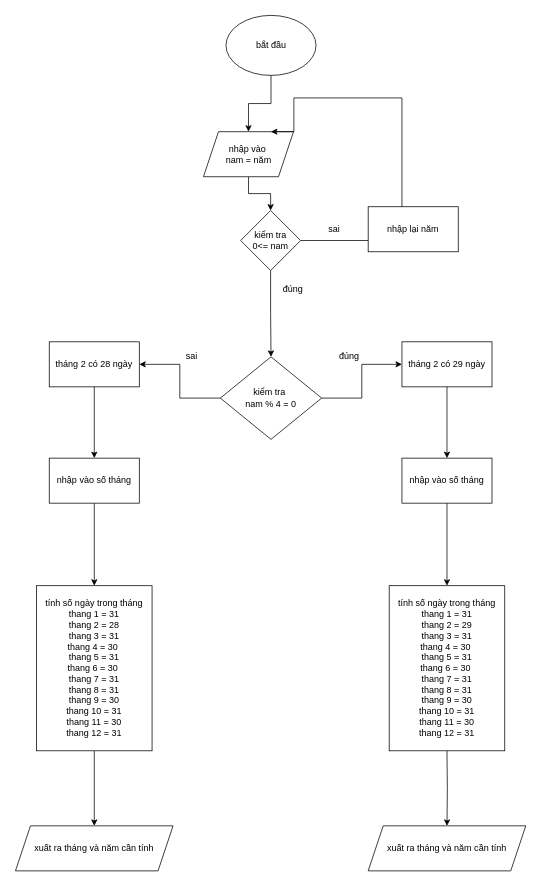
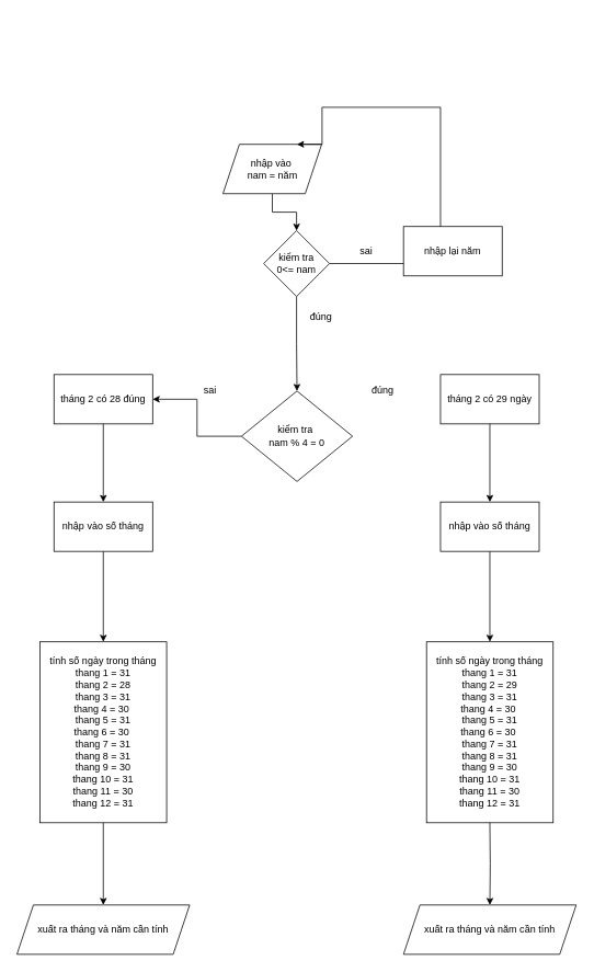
  <mxCell id="0" />
  <mxCell id="1" parent="0" />
- <mxCell id="2" style="edgeStyle=orthogonalEdgeStyle;rounded=0;orthogonalLoop=1;jettySize=auto;html=1;entryX=0.5;entryY=0;entryDx=0;entryDy=0;" edge="1" parent="1" source="3" target="5"><mxGeometry relative="1" as="geometry" /></mxCell>
- <mxCell id="3" value="bắt đầu" style="ellipse;whiteSpace=wrap;html=1;" vertex="1" parent="1"><mxGeometry x="300.5" y="20" width="120" height="80" as="geometry" /></mxCell>
  <mxCell id="4" style="edgeStyle=orthogonalEdgeStyle;rounded=0;orthogonalLoop=1;jettySize=auto;html=1;entryX=0.5;entryY=0;entryDx=0;entryDy=0;" edge="1" parent="1" source="5" target="27"><mxGeometry relative="1" as="geometry" /></mxCell>
  <mxCell id="5" value="nhập vào&amp;nbsp;&lt;br&gt;nam = năm" style="shape=parallelogram;perimeter=parallelogramPerimeter;whiteSpace=wrap;html=1;fixedSize=1;" vertex="1" parent="1"><mxGeometry x="270.5" y="175" width="120" height="60" as="geometry" /></mxCell>
  <mxCell id="6" style="edgeStyle=orthogonalEdgeStyle;rounded=0;orthogonalLoop=1;jettySize=auto;html=1;entryX=1;entryY=0.5;entryDx=0;entryDy=0;" edge="1" parent="1" source="8" target="9"><mxGeometry relative="1" as="geometry" /></mxCell>
- <mxCell id="7" style="edgeStyle=orthogonalEdgeStyle;rounded=0;orthogonalLoop=1;jettySize=auto;html=1;entryX=0;entryY=0.5;entryDx=0;entryDy=0;" edge="1" parent="1" source="8" target="10"><mxGeometry relative="1" as="geometry" /></mxCell>
  <mxCell id="8" value="kiểm tra&amp;nbsp;&lt;br&gt;nam % 4 = 0" style="rhombus;whiteSpace=wrap;html=1;" vertex="1" parent="1"><mxGeometry x="293" y="475" width="135" height="110" as="geometry" /></mxCell>
- <mxCell id="9" value="tháng 2 có 28 ngày" style="rounded=0;whiteSpace=wrap;html=1;" vertex="1" parent="1"><mxGeometry x="65" y="455" width="120" height="60" as="geometry" /></mxCell>
+ <mxCell id="9" value="tháng 2 có 28 đúng" style="rounded=0;whiteSpace=wrap;html=1;" vertex="1" parent="1"><mxGeometry x="65" y="455" width="120" height="60" as="geometry" /></mxCell>
  <mxCell id="10" value="tháng 2 có 29 ngày" style="rounded=0;whiteSpace=wrap;html=1;" vertex="1" parent="1"><mxGeometry x="535" y="455" width="120" height="60" as="geometry" /></mxCell>
  <mxCell id="11" value="sai" style="text;html=1;strokeColor=none;fillColor=none;align=center;verticalAlign=middle;whiteSpace=wrap;rounded=0;" vertex="1" parent="1"><mxGeometry x="225" y="460" width="60" height="30" as="geometry" /></mxCell>
  <mxCell id="12" value="đúng" style="text;html=1;strokeColor=none;fillColor=none;align=center;verticalAlign=middle;whiteSpace=wrap;rounded=0;" vertex="1" parent="1"><mxGeometry x="435" y="460" width="60" height="30" as="geometry" /></mxCell>
  <mxCell id="13" style="edgeStyle=orthogonalEdgeStyle;rounded=0;orthogonalLoop=1;jettySize=auto;html=1;entryX=0.5;entryY=0;entryDx=0;entryDy=0;" edge="1" parent="1" source="14" target="17"><mxGeometry relative="1" as="geometry"><mxPoint x="361" y="740" as="targetPoint" /></mxGeometry></mxCell>
  <mxCell id="14" value="nhập vào số tháng" style="rounded=0;whiteSpace=wrap;html=1;" vertex="1" parent="1"><mxGeometry x="65" y="610" width="120" height="60" as="geometry" /></mxCell>
  <mxCell id="15" value="" style="endArrow=classic;html=1;rounded=0;entryX=0.5;entryY=0;entryDx=0;entryDy=0;exitX=0.5;exitY=1;exitDx=0;exitDy=0;" edge="1" parent="1" source="9" target="14"><mxGeometry width="50" height="50" relative="1" as="geometry"><mxPoint x="315" y="620" as="sourcePoint" /><mxPoint x="365" y="570" as="targetPoint" /></mxGeometry></mxCell>
  <mxCell id="16" style="edgeStyle=orthogonalEdgeStyle;rounded=0;orthogonalLoop=1;jettySize=auto;html=1;entryX=0.5;entryY=0;entryDx=0;entryDy=0;" edge="1" parent="1" source="17" target="22"><mxGeometry relative="1" as="geometry"><mxPoint x="125" y="1080" as="targetPoint" /></mxGeometry></mxCell>
  <mxCell id="17" value="tính số ngày trong tháng&lt;br&gt;thang 1 = 31&lt;br&gt;thang 2 = 28&lt;br&gt;thang 3 = 31&lt;br&gt;thang 4 = 30&amp;nbsp;&lt;br&gt;thang 5 = 31&lt;br&gt;thang 6 = 30&amp;nbsp;&lt;br&gt;thang 7 = 31&lt;br&gt;thang 8 = 31&lt;br&gt;thang 9 = 30&lt;br&gt;thang 10 = 31&lt;br&gt;thang 11 = 30&lt;br&gt;thang 12 = 31" style="rounded=0;whiteSpace=wrap;html=1;" vertex="1" parent="1"><mxGeometry x="48" y="780" width="154" height="220" as="geometry" /></mxCell>
  <mxCell id="18" style="edgeStyle=orthogonalEdgeStyle;rounded=0;orthogonalLoop=1;jettySize=auto;html=1;entryX=0.5;entryY=0;entryDx=0;entryDy=0;" edge="1" parent="1" source="19" target="20"><mxGeometry relative="1" as="geometry"><mxPoint x="831" y="740" as="targetPoint" /></mxGeometry></mxCell>
  <mxCell id="19" value="nhập vào số tháng" style="rounded=0;whiteSpace=wrap;html=1;" vertex="1" parent="1"><mxGeometry x="535" y="610" width="120" height="60" as="geometry" /></mxCell>
  <mxCell id="20" value="tính số ngày trong tháng&lt;br&gt;thang 1 = 31&lt;br&gt;thang 2 = 29&lt;br&gt;thang 3 = 31&lt;br&gt;thang 4 = 30&amp;nbsp;&lt;br&gt;thang 5 = 31&lt;br&gt;thang 6 = 30&amp;nbsp;&lt;br&gt;thang 7 = 31&lt;br&gt;thang 8 = 31&lt;br&gt;thang 9 = 30&lt;br&gt;thang 10 = 31&lt;br&gt;thang 11 = 30&lt;br&gt;thang 12 = 31" style="rounded=0;whiteSpace=wrap;html=1;" vertex="1" parent="1"><mxGeometry x="518" y="780" width="154" height="220" as="geometry" /></mxCell>
  <mxCell id="21" value="" style="endArrow=classic;html=1;rounded=0;entryX=0.5;entryY=0;entryDx=0;entryDy=0;exitX=0.5;exitY=1;exitDx=0;exitDy=0;" edge="1" parent="1" target="19"><mxGeometry width="50" height="50" relative="1" as="geometry"><mxPoint x="595" y="515" as="sourcePoint" /><mxPoint x="835" y="570" as="targetPoint" /></mxGeometry></mxCell>
  <mxCell id="22" value="xuất ra tháng và năm cần tính" style="shape=parallelogram;perimeter=parallelogramPerimeter;whiteSpace=wrap;html=1;fixedSize=1;" vertex="1" parent="1"><mxGeometry x="20" y="1100" width="210" height="60" as="geometry" /></mxCell>
  <mxCell id="23" value="xuất ra tháng và năm cần tính" style="shape=parallelogram;perimeter=parallelogramPerimeter;whiteSpace=wrap;html=1;fixedSize=1;" vertex="1" parent="1"><mxGeometry x="490" y="1100" width="210" height="60" as="geometry" /></mxCell>
  <mxCell id="24" style="edgeStyle=orthogonalEdgeStyle;rounded=0;orthogonalLoop=1;jettySize=auto;html=1;entryX=0.5;entryY=0;entryDx=0;entryDy=0;" edge="1" parent="1" target="23"><mxGeometry relative="1" as="geometry"><mxPoint x="595" y="1080" as="targetPoint" /><mxPoint x="595" y="1000" as="sourcePoint" /></mxGeometry></mxCell>
  <mxCell id="25" style="edgeStyle=orthogonalEdgeStyle;rounded=0;orthogonalLoop=1;jettySize=auto;html=1;entryX=0.5;entryY=0;entryDx=0;entryDy=0;" edge="1" parent="1" source="27" target="8"><mxGeometry relative="1" as="geometry" /></mxCell>
  <mxCell id="26" style="edgeStyle=orthogonalEdgeStyle;rounded=0;orthogonalLoop=1;jettySize=auto;html=1;entryX=0.75;entryY=0;entryDx=0;entryDy=0;" edge="1" parent="1" source="27" target="5"><mxGeometry relative="1" as="geometry"><mxPoint x="395" y="130" as="targetPoint" /><Array as="points"><mxPoint x="535" y="320" /><mxPoint x="535" y="130" /><mxPoint x="391" y="130" /></Array></mxGeometry></mxCell>
  <mxCell id="27" value="kiểm tra&lt;br&gt;0&amp;lt;= nam" style="rhombus;whiteSpace=wrap;html=1;" vertex="1" parent="1"><mxGeometry x="320" y="280" width="80" height="80" as="geometry" /></mxCell>
  <mxCell id="28" value="đúng" style="text;html=1;strokeColor=none;fillColor=none;align=center;verticalAlign=middle;whiteSpace=wrap;rounded=0;" vertex="1" parent="1"><mxGeometry x="360" y="370" width="60" height="30" as="geometry" /></mxCell>
  <mxCell id="29" value="sai" style="text;html=1;strokeColor=none;fillColor=none;align=center;verticalAlign=middle;whiteSpace=wrap;rounded=0;" vertex="1" parent="1"><mxGeometry x="415" y="290" width="60" height="30" as="geometry" /></mxCell>
  <mxCell id="30" value="nhập lại năm" style="rounded=0;whiteSpace=wrap;html=1;" vertex="1" parent="1"><mxGeometry x="490" y="275" width="120" height="60" as="geometry" /></mxCell>
